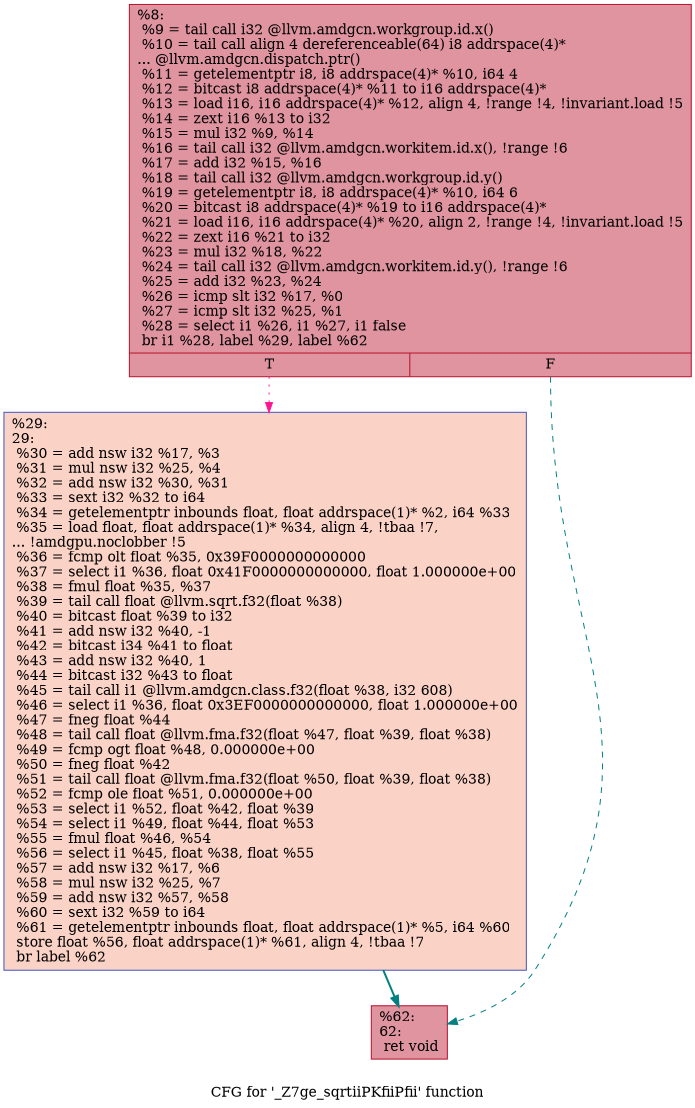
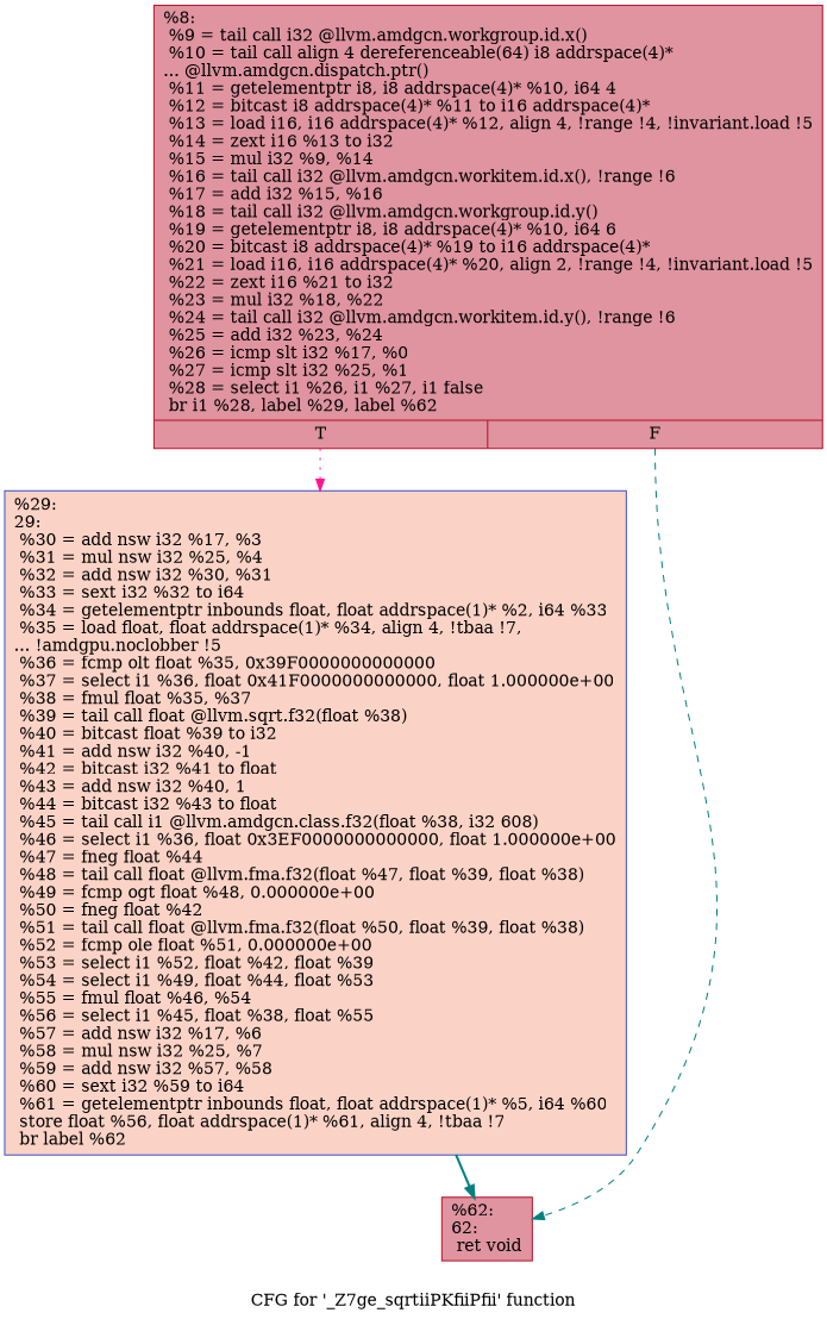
  digraph {
    label="CFG for '_Z7ge_sqrtiiPKfiiPfii' function"
    node [color="#b70d28ff" fillcolor="#b70d2870" shape=record style=filled]
    edge [color=teal]
    n1 [label="{%8:\l  %9 = tail call i32 @llvm.amdgcn.workgroup.id.x()\l  %10 = tail call align 4 dereferenceable(64) i8 addrspace(4)*\l... @llvm.amdgcn.dispatch.ptr()\l  %11 = getelementptr i8, i8 addrspace(4)* %10, i64 4\l  %12 = bitcast i8 addrspace(4)* %11 to i16 addrspace(4)*\l  %13 = load i16, i16 addrspace(4)* %12, align 4, !range !4, !invariant.load !5\l  %14 = zext i16 %13 to i32\l  %15 = mul i32 %9, %14\l  %16 = tail call i32 @llvm.amdgcn.workitem.id.x(), !range !6\l  %17 = add i32 %15, %16\l  %18 = tail call i32 @llvm.amdgcn.workgroup.id.y()\l  %19 = getelementptr i8, i8 addrspace(4)* %10, i64 6\l  %20 = bitcast i8 addrspace(4)* %19 to i16 addrspace(4)*\l  %21 = load i16, i16 addrspace(4)* %20, align 2, !range !4, !invariant.load !5\l  %22 = zext i16 %21 to i32\l  %23 = mul i32 %18, %22\l  %24 = tail call i32 @llvm.amdgcn.workitem.id.y(), !range !6\l  %25 = add i32 %23, %24\l  %26 = icmp slt i32 %17, %0\l  %27 = icmp slt i32 %25, %1\l  %28 = select i1 %26, i1 %27, i1 false\l  br i1 %28, label %29, label %62\l|{<s0>T|<s1>F}}"]
-   n2 [color="#3d50c3ff" fillcolor="#f59c7d70" label="{%29:\l29:                                               \l  %30 = add nsw i32 %17, %3\l  %31 = mul nsw i32 %25, %4\l  %32 = add nsw i32 %30, %31\l  %33 = sext i32 %32 to i64\l  %34 = getelementptr inbounds float, float addrspace(1)* %2, i64 %33\l  %35 = load float, float addrspace(1)* %34, align 4, !tbaa !7,\l... !amdgpu.noclobber !5\l  %36 = fcmp olt float %35, 0x39F0000000000000\l  %37 = select i1 %36, float 0x41F0000000000000, float 1.000000e+00\l  %38 = fmul float %35, %37\l  %39 = tail call float @llvm.sqrt.f32(float %38)\l  %40 = bitcast float %39 to i32\l  %41 = add nsw i32 %40, -1\l  %42 = bitcast i34 %41 to float\l  %43 = add nsw i32 %40, 1\l  %44 = bitcast i32 %43 to float\l  %45 = tail call i1 @llvm.amdgcn.class.f32(float %38, i32 608)\l  %46 = select i1 %36, float 0x3EF0000000000000, float 1.000000e+00\l  %47 = fneg float %44\l  %48 = tail call float @llvm.fma.f32(float %47, float %39, float %38)\l  %49 = fcmp ogt float %48, 0.000000e+00\l  %50 = fneg float %42\l  %51 = tail call float @llvm.fma.f32(float %50, float %39, float %38)\l  %52 = fcmp ole float %51, 0.000000e+00\l  %53 = select i1 %52, float %42, float %39\l  %54 = select i1 %49, float %44, float %53\l  %55 = fmul float %46, %54\l  %56 = select i1 %45, float %38, float %55\l  %57 = add nsw i32 %17, %6\l  %58 = mul nsw i32 %25, %7\l  %59 = add nsw i32 %57, %58\l  %60 = sext i32 %59 to i64\l  %61 = getelementptr inbounds float, float addrspace(1)* %5, i64 %60\l  store float %56, float addrspace(1)* %61, align 4, !tbaa !7\l  br label %62\l}"]
+   n2 [color="#3d50c3ff" fillcolor="#f59c7d70" label="{%29:\l29:                                               \l  %30 = add nsw i32 %17, %3\l  %31 = mul nsw i32 %25, %4\l  %32 = add nsw i32 %30, %31\l  %33 = sext i32 %32 to i64\l  %34 = getelementptr inbounds float, float addrspace(1)* %2, i64 %33\l  %35 = load float, float addrspace(1)* %34, align 4, !tbaa !7,\l... !amdgpu.noclobber !5\l  %36 = fcmp olt float %35, 0x39F0000000000000\l  %37 = select i1 %36, float 0x41F0000000000000, float 1.000000e+00\l  %38 = fmul float %35, %37\l  %39 = tail call float @llvm.sqrt.f32(float %38)\l  %40 = bitcast float %39 to i32\l  %41 = add nsw i32 %40, -1\l  %42 = bitcast i32 %41 to float\l  %43 = add nsw i32 %40, 1\l  %44 = bitcast i32 %43 to float\l  %45 = tail call i1 @llvm.amdgcn.class.f32(float %38, i32 608)\l  %46 = select i1 %36, float 0x3EF0000000000000, float 1.000000e+00\l  %47 = fneg float %44\l  %48 = tail call float @llvm.fma.f32(float %47, float %39, float %38)\l  %49 = fcmp ogt float %48, 0.000000e+00\l  %50 = fneg float %42\l  %51 = tail call float @llvm.fma.f32(float %50, float %39, float %38)\l  %52 = fcmp ole float %51, 0.000000e+00\l  %53 = select i1 %52, float %42, float %39\l  %54 = select i1 %49, float %44, float %53\l  %55 = fmul float %46, %54\l  %56 = select i1 %45, float %38, float %55\l  %57 = add nsw i32 %17, %6\l  %58 = mul nsw i32 %25, %7\l  %59 = add nsw i32 %57, %58\l  %60 = sext i32 %59 to i64\l  %61 = getelementptr inbounds float, float addrspace(1)* %5, i64 %60\l  store float %56, float addrspace(1)* %61, align 4, !tbaa !7\l  br label %62\l}"]
    n3 [label="{%62:\l62:                                               \l  ret void\l}"]
    n1 -> n2 [tailport=s0 color=deeppink style=dotted]
    n1 -> n3 [tailport=s1 style=dashed]
    n2 -> n3 [style=bold]
  }
